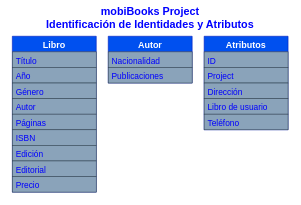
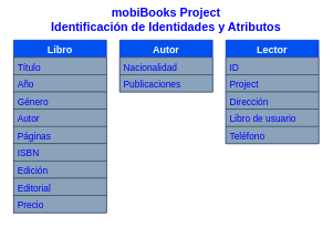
  <mxCell id="0" />
  <mxCell id="1" parent="0" />
  <mxCell id="2" value="Libro" style="swimlane;fontStyle=1;childLayout=stackLayout;horizontal=1;startSize=26;fillColor=#0050ef;horizontalStack=0;resizeParent=1;resizeParentMax=0;resizeLast=0;collapsible=1;marginBottom=0;fontSize=15;strokeColor=#001DBC;fontColor=#ffffff;" vertex="1" parent="1"><mxGeometry x="20" y="60" width="140" height="260" as="geometry"><mxRectangle x="170" y="300" width="70" height="26" as="alternateBounds" /></mxGeometry></mxCell>
  <mxCell id="3" value="Título" style="text;strokeColor=#314354;align=left;verticalAlign=top;spacingLeft=4;spacingRight=4;overflow=hidden;rotatable=0;points=[[0,0.5],[1,0.5]];portConstraint=eastwest;fontSize=14;fontColor=#0000FF;fillColor=#8AA3BA;" vertex="1" parent="2"><mxGeometry y="26" width="140" height="26" as="geometry" /></mxCell>
  <mxCell id="4" value="Año" style="text;strokeColor=#314354;align=left;verticalAlign=top;spacingLeft=4;spacingRight=4;overflow=hidden;rotatable=0;points=[[0,0.5],[1,0.5]];portConstraint=eastwest;fontSize=14;fontColor=#0000FF;fillColor=#8AA3BA;" vertex="1" parent="2"><mxGeometry y="52" width="140" height="26" as="geometry" /></mxCell>
  <mxCell id="5" value="Género" style="text;strokeColor=#314354;align=left;verticalAlign=top;spacingLeft=4;spacingRight=4;overflow=hidden;rotatable=0;points=[[0,0.5],[1,0.5]];portConstraint=eastwest;fontSize=14;fontColor=#0000FF;fillColor=#8AA3BA;" vertex="1" parent="2"><mxGeometry y="78" width="140" height="26" as="geometry" /></mxCell>
  <mxCell id="6" value="Autor" style="text;strokeColor=#314354;align=left;verticalAlign=top;spacingLeft=4;spacingRight=4;overflow=hidden;rotatable=0;points=[[0,0.5],[1,0.5]];portConstraint=eastwest;fontSize=14;fontColor=#0000FF;fillColor=#8AA3BA;" vertex="1" parent="2"><mxGeometry y="104" width="140" height="26" as="geometry" /></mxCell>
  <mxCell id="7" value="Páginas" style="text;strokeColor=#314354;align=left;verticalAlign=top;spacingLeft=4;spacingRight=4;overflow=hidden;rotatable=0;points=[[0,0.5],[1,0.5]];portConstraint=eastwest;fontSize=14;fontColor=#0000FF;fillColor=#8AA3BA;" vertex="1" parent="2"><mxGeometry y="130" width="140" height="26" as="geometry" /></mxCell>
  <mxCell id="8" value="ISBN" style="text;strokeColor=#314354;align=left;verticalAlign=top;spacingLeft=4;spacingRight=4;overflow=hidden;rotatable=0;points=[[0,0.5],[1,0.5]];portConstraint=eastwest;fontSize=14;fontColor=#0000FF;fillColor=#8AA3BA;" vertex="1" parent="2"><mxGeometry y="156" width="140" height="26" as="geometry" /></mxCell>
  <mxCell id="9" value="Edición" style="text;strokeColor=#314354;align=left;verticalAlign=top;spacingLeft=4;spacingRight=4;overflow=hidden;rotatable=0;points=[[0,0.5],[1,0.5]];portConstraint=eastwest;fontSize=14;fontColor=#0000FF;fillColor=#8AA3BA;" vertex="1" parent="2"><mxGeometry y="182" width="140" height="26" as="geometry" /></mxCell>
  <mxCell id="10" value="Editorial" style="text;strokeColor=#314354;align=left;verticalAlign=top;spacingLeft=4;spacingRight=4;overflow=hidden;rotatable=0;points=[[0,0.5],[1,0.5]];portConstraint=eastwest;fontSize=14;fontColor=#0000FF;fillColor=#8AA3BA;" vertex="1" parent="2"><mxGeometry y="208" width="140" height="26" as="geometry" /></mxCell>
  <mxCell id="11" value="Precio" style="text;strokeColor=#314354;align=left;verticalAlign=top;spacingLeft=4;spacingRight=4;overflow=hidden;rotatable=0;points=[[0,0.5],[1,0.5]];portConstraint=eastwest;fontSize=14;fontColor=#0000FF;fillColor=#8AA3BA;" vertex="1" parent="2"><mxGeometry y="234" width="140" height="26" as="geometry" /></mxCell>
  <mxCell id="12" value="Autor" style="swimlane;fontStyle=1;childLayout=stackLayout;horizontal=1;startSize=26;fillColor=#0050ef;horizontalStack=0;resizeParent=1;resizeParentMax=0;resizeLast=0;collapsible=1;marginBottom=0;fontSize=15;strokeColor=#001DBC;fontColor=#ffffff;" vertex="1" parent="1"><mxGeometry x="180" y="60" width="140" height="78" as="geometry"><mxRectangle x="170" y="300" width="70" height="26" as="alternateBounds" /></mxGeometry></mxCell>
  <mxCell id="13" value="Nacionalidad" style="text;strokeColor=#314354;align=left;verticalAlign=top;spacingLeft=4;spacingRight=4;overflow=hidden;rotatable=0;points=[[0,0.5],[1,0.5]];portConstraint=eastwest;fontSize=14;fontColor=#0000FF;fillColor=#8AA3BA;" vertex="1" parent="12"><mxGeometry y="26" width="140" height="26" as="geometry" /></mxCell>
  <mxCell id="14" value="Publicaciones" style="text;strokeColor=#314354;align=left;verticalAlign=top;spacingLeft=4;spacingRight=4;overflow=hidden;rotatable=0;points=[[0,0.5],[1,0.5]];portConstraint=eastwest;fontSize=14;fontColor=#0000FF;fillColor=#8AA3BA;" vertex="1" parent="12"><mxGeometry y="52" width="140" height="26" as="geometry" /></mxCell>
- <mxCell id="15" value="Atributos" style="swimlane;fontStyle=1;childLayout=stackLayout;horizontal=1;startSize=26;fillColor=#0050ef;horizontalStack=0;resizeParent=1;resizeParentMax=0;resizeLast=0;collapsible=1;marginBottom=0;fontSize=15;strokeColor=#001DBC;fontColor=#ffffff;" vertex="1" parent="1"><mxGeometry x="340" y="60" width="140" height="156" as="geometry"><mxRectangle x="170" y="300" width="70" height="26" as="alternateBounds" /></mxGeometry></mxCell>
+ <mxCell id="15" value="Lector" style="swimlane;fontStyle=1;childLayout=stackLayout;horizontal=1;startSize=26;fillColor=#0050ef;horizontalStack=0;resizeParent=1;resizeParentMax=0;resizeLast=0;collapsible=1;marginBottom=0;fontSize=15;strokeColor=#001DBC;fontColor=#ffffff;" vertex="1" parent="1"><mxGeometry x="340" y="60" width="140" height="156" as="geometry"><mxRectangle x="170" y="300" width="70" height="26" as="alternateBounds" /></mxGeometry></mxCell>
  <mxCell id="16" value="ID" style="text;strokeColor=#314354;align=left;verticalAlign=top;spacingLeft=4;spacingRight=4;overflow=hidden;rotatable=0;points=[[0,0.5],[1,0.5]];portConstraint=eastwest;fontSize=14;fontColor=#0000FF;fillColor=#8AA3BA;" vertex="1" parent="15"><mxGeometry y="26" width="140" height="26" as="geometry" /></mxCell>
  <mxCell id="17" value="Project" style="text;strokeColor=#314354;align=left;verticalAlign=top;spacingLeft=4;spacingRight=4;overflow=hidden;rotatable=0;points=[[0,0.5],[1,0.5]];portConstraint=eastwest;fontSize=14;fontColor=#0000FF;fillColor=#8AA3BA;" vertex="1" parent="15"><mxGeometry y="52" width="140" height="26" as="geometry" /></mxCell>
  <mxCell id="18" value="Dirección" style="text;strokeColor=#314354;align=left;verticalAlign=top;spacingLeft=4;spacingRight=4;overflow=hidden;rotatable=0;points=[[0,0.5],[1,0.5]];portConstraint=eastwest;fontSize=14;fontColor=#0000FF;fillColor=#8AA3BA;" vertex="1" parent="15"><mxGeometry y="78" width="140" height="26" as="geometry" /></mxCell>
  <mxCell id="19" value="Libro de usuario" style="text;strokeColor=#314354;align=left;verticalAlign=top;spacingLeft=4;spacingRight=4;overflow=hidden;rotatable=0;points=[[0,0.5],[1,0.5]];portConstraint=eastwest;fontSize=14;fontColor=#0000FF;fillColor=#8AA3BA;" vertex="1" parent="15"><mxGeometry y="104" width="140" height="26" as="geometry" /></mxCell>
  <mxCell id="20" value="Teléfono" style="text;strokeColor=#314354;align=left;verticalAlign=top;spacingLeft=4;spacingRight=4;overflow=hidden;rotatable=0;points=[[0,0.5],[1,0.5]];portConstraint=eastwest;fontSize=14;fontColor=#0000FF;fillColor=#8AA3BA;" vertex="1" parent="15"><mxGeometry y="130" width="140" height="26" as="geometry" /></mxCell>
  <mxCell id="21" value="&lt;font style=&quot;font-size: 18px&quot;&gt;&lt;b&gt;mobiBooks Project&lt;br&gt;Identificación de Identidades y Atributos&lt;/b&gt;&lt;/font&gt;" style="text;html=1;strokeColor=none;fillColor=none;align=center;verticalAlign=middle;whiteSpace=wrap;rounded=0;fontSize=14;fontColor=#0000FF;" vertex="1" parent="1"><mxGeometry x="60" y="20" width="380" height="20" as="geometry" /></mxCell>
